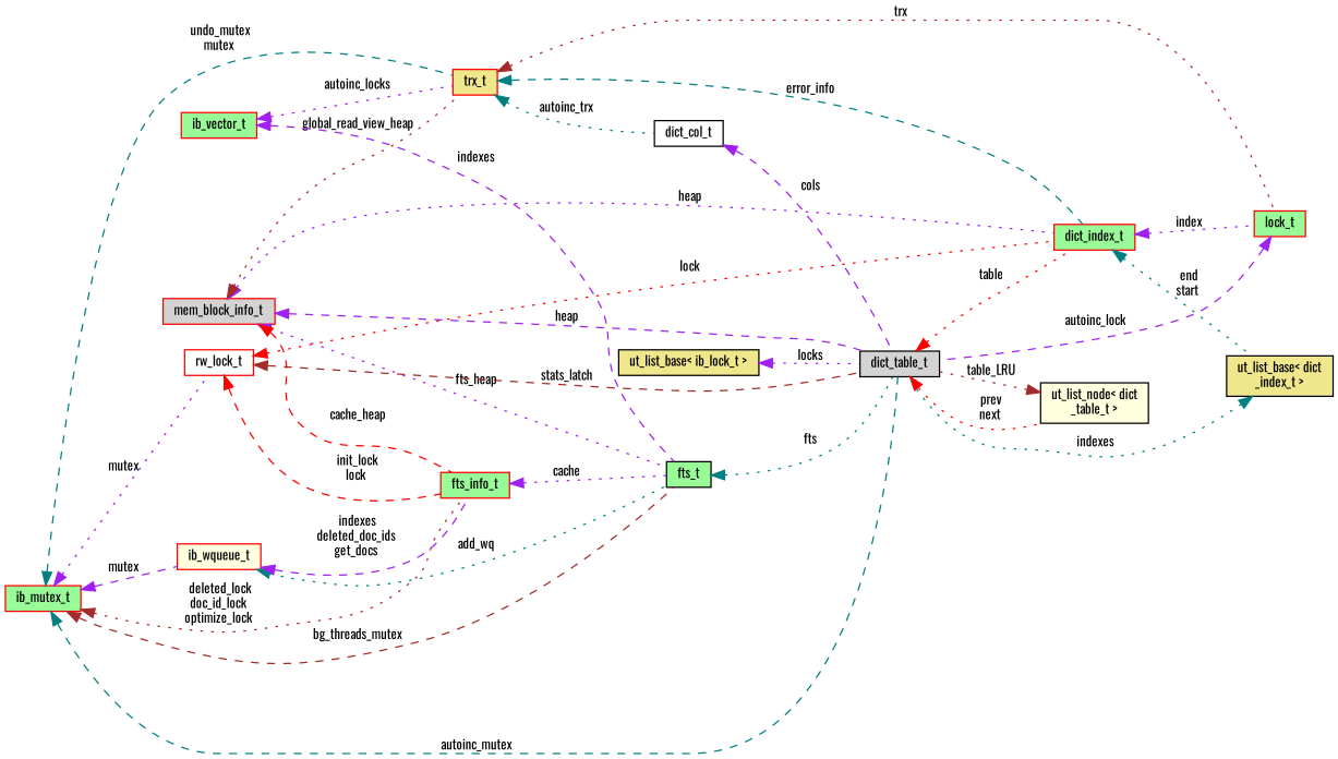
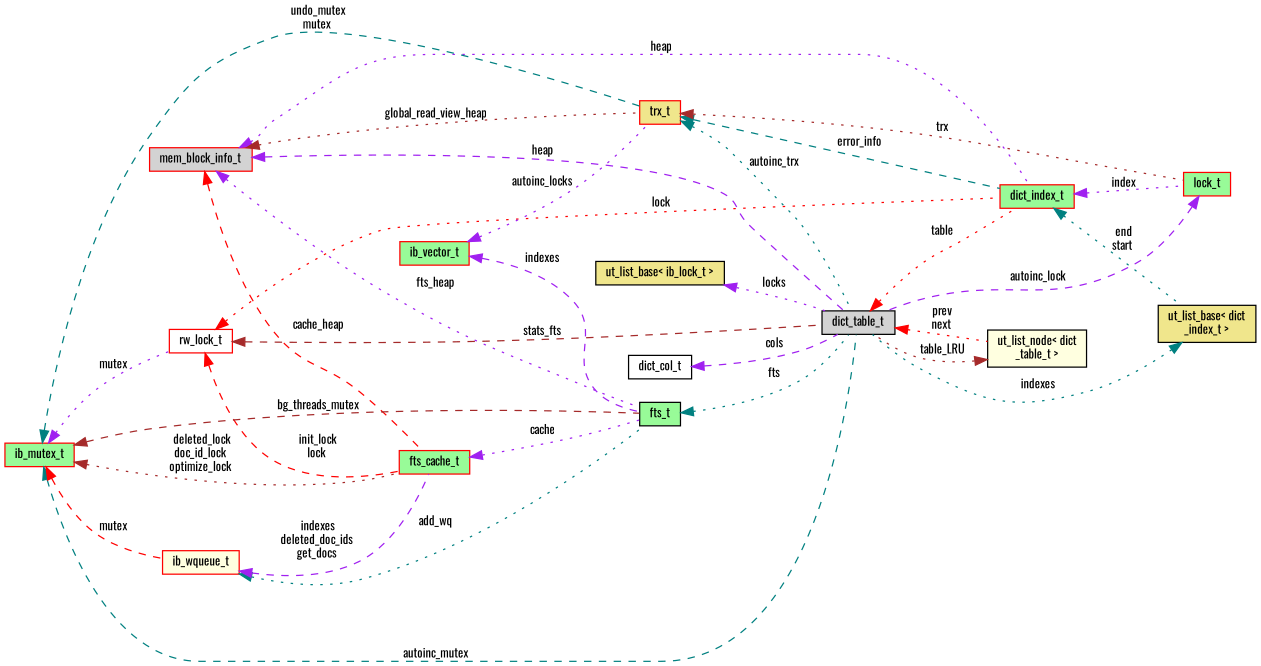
  digraph {
    fontname=Oswald
    rankdir=LR
    node [color=red fillcolor=palegreen fontname=Oswald fontsize=10 shape=record style=filled]
    edge [color=purple dir=back fontname=Oswald fontsize=10 labelfontname=FreeSans labelfontsize=10 style=dotted]
    n1 [color=black fillcolor=lightgrey fontcolor=black height=0.2 label=dict_table_t width=0.4]
    n2 [height=0.2 label=dict_index_t width=0.4]
    n3 [color=black fillcolor=lightyellow height=0.2 label="ut_list_node\< dict\l_table_t \>" width=0.4]
    n4 [color=black fillcolor=khaki height=0.2 label="ut_list_base\< dict\l_index_t \>" width=0.4]
    n5 [height=0.2 label=lock_t width=0.4]
    n6 [color=black fillcolor=khaki height=0.2 label="ut_list_base\< ib_lock_t \>" width=0.4]
    n7 [fillcolor=khaki height=0.2 label=trx_t width=0.4]
    n8 [fillcolor=lightgrey height=0.2 label=mem_block_info_t width=0.4]
    n9 [color=black height=0.2 label=fts_t width=0.4]
-   n10 [height=0.2 label=fts_info_t width=0.4]
+   n10 [height=0.2 label=fts_cache_t width=0.4]
    n11 [fillcolor=white height=0.2 label=rw_lock_t width=0.4]
    n12 [height=0.2 label=ib_mutex_t width=0.4]
    n13 [fillcolor=lightyellow height=0.2 label=ib_wqueue_t width=0.4]
    n14 [height=0.2 label=ib_vector_t width=0.4]
    n15 [color=black fillcolor=white height=0.2 label=dict_col_t width=0.4]
    n1 -> n2 [color=red label=" table"]
    n1 -> n3 [color=red label=" prev\nnext"]
    n2 -> n4 [color=teal label=" end\nstart"]
    n2 -> n5 [label=" index"]
    n3 -> n1 [color=brown label=" table_LRU"]
    n4 -> n1 [color=teal label=" indexes"]
    n5 -> n1 [label=" autoinc_lock" style=dashed]
    n6 -> n1 [label=" locks"]
-   n7 -> n15 [color=teal label=" autoinc_trx"]
+   n7 -> n1 [color=teal label=" autoinc_trx"]
    n7 -> n2 [color=teal label=" error_info" style=dashed]
    n7 -> n5 [color=brown label=" trx"]
    n8 -> n1 [label=" heap" style=dashed]
    n8 -> n2 [label=" heap"]
    n8 -> n7 [color=brown label=" global_read_view_heap"]
    n8 -> n9 [label=" fts_heap"]
    n8 -> n10 [color=red label=" cache_heap" style=dashed]
    n9 -> n1 [color=teal label=" fts"]
    n10 -> n9 [label=" cache"]
-   n11 -> n1 [color=brown label=" stats_latch" style=dashed]
+   n11 -> n1 [color=brown label=" stats_fts" style=dashed]
    n11 -> n2 [color=red label=" lock"]
    n11 -> n10 [color=red label=" init_lock\nlock" style=dashed]
    n12 -> n1 [color=teal label=" autoinc_mutex" style=dashed]
    n12 -> n7 [color=teal label=" undo_mutex\nmutex" style=dashed]
    n12 -> n9 [color=brown label=" bg_threads_mutex" style=dashed]
    n12 -> n10 [color=brown label=" deleted_lock\ndoc_id_lock\noptimize_lock"]
    n12 -> n11 [label=" mutex"]
-   n12 -> n13 [label=" mutex" style=dashed]
+   n12 -> n13 [color=red label=" mutex" style=dashed]
    n13 -> n9 [color=teal label=" add_wq"]
    n13 -> n10 [label=" indexes\ndeleted_doc_ids\nget_docs" style=dashed]
    n14 -> n7 [label=" autoinc_locks"]
    n14 -> n9 [label=" indexes" style=dashed]
    n15 -> n1 [label=" cols" style=dashed]
  }
